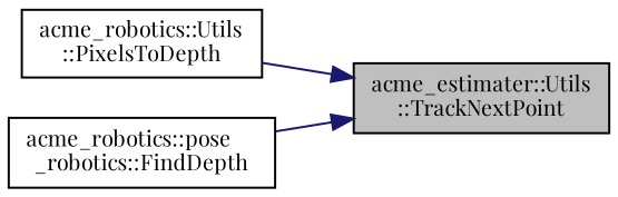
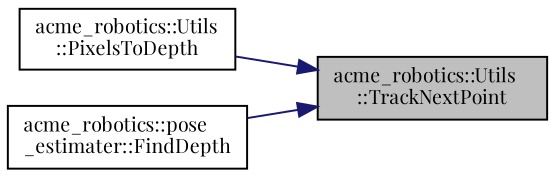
  digraph {
    fontname="Playfair Display"
    rankdir=RL
    node [color=black fontname="Playfair Display" fontsize=10 shape=record]
    edge [color=midnightblue dir=back fontname="Playfair Display" fontsize=10 labelfontname=Helvetica labelfontsize=10 style=solid]
-   n1 [fillcolor=grey75 fontcolor=black height=0.2 label="acme_estimater::Utils\l::TrackNextPoint" style=filled width=0.4]
+   n1 [fillcolor=grey75 fontcolor=black height=0.2 label="acme_robotics::Utils\l::TrackNextPoint" style=filled width=0.4]
    n2 [height=0.2 label="acme_robotics::Utils\l::PixelsToDepth" width=0.4]
-   n3 [height=0.2 label="acme_robotics::pose\l_robotics::FindDepth" width=0.4]
+   n3 [height=0.2 label="acme_robotics::pose\l_estimater::FindDepth" width=0.4]
    n1 -> n2
    n1 -> n3
  }
